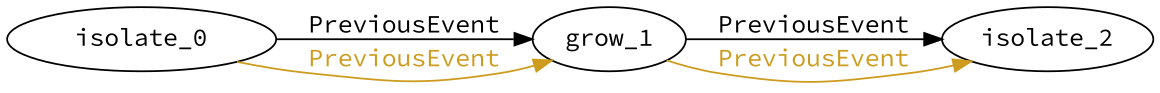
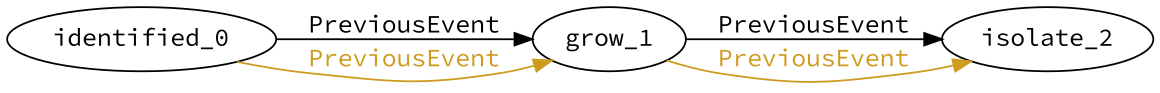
  digraph {
    rankdir=LR
    fontname="Source Code Pro"
    node [fontname="Source Code Pro"]
    edge [color=Black fontcolor=black fontname="Source Code Pro"]
-   n1 [label=isolate_0]
+   n1 [label=identified_0]
    n2 [label=grow_1]
    n3 [label=isolate_2]
    n1 -> n2 [label=PreviousEvent]
    n1 -> n2 [color=goldenrod3 fontcolor=goldenrod3 label=PreviousEvent]
    n2 -> n3 [label=PreviousEvent]
    n2 -> n3 [color=goldenrod3 fontcolor=goldenrod3 label=PreviousEvent]
  }
